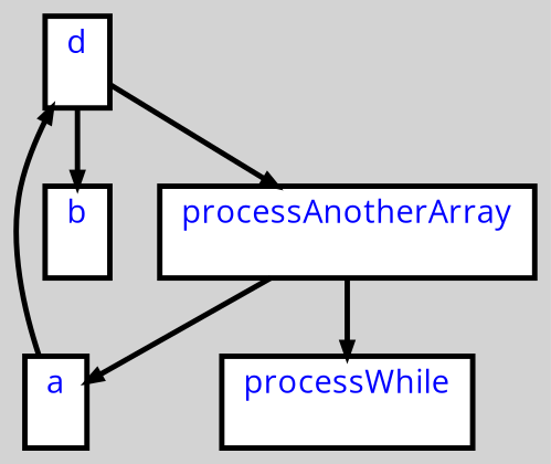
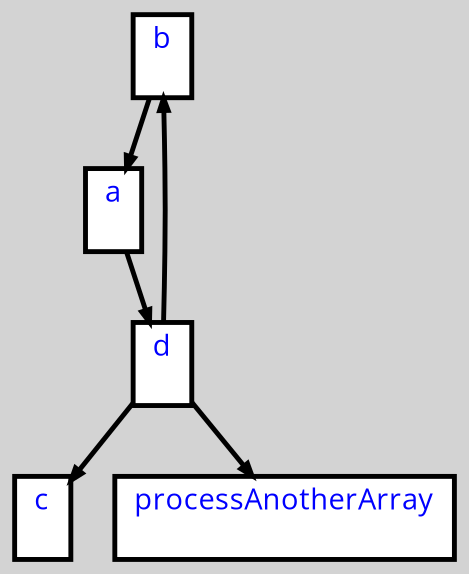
  digraph {
    bgcolor=lightgrey
    fontname="Open Sans"
    ordering=out
    ranksep=.4
    node [color=black fillcolor=white fixedsize=false fontcolor=blue fontname="Open Sans" fontsize=12 shape=box style="filled, solid, bold"]
    edge [arrowsize=.5 color=black fontname="Open Sans" style=bold]
    n1 [height=.25 label="b\n " width=.25]
    n2 [height=.25 label="a\n " width=.25]
    n3 [height=.25 label="d\n " width=.25]
+   n4 [height=.25 label="c\n " width=.25]
    n5 [height=.25 label="processAnotherArray\n " width=.25]
-   n6 [height=.25 label="processWhile\n " width=.25]
-   n5 -> n2
+   n1 -> n2
    n2 -> n3
    n3 -> n1
+   n3 -> n4
    n3 -> n5
-   n5 -> n6
  }
